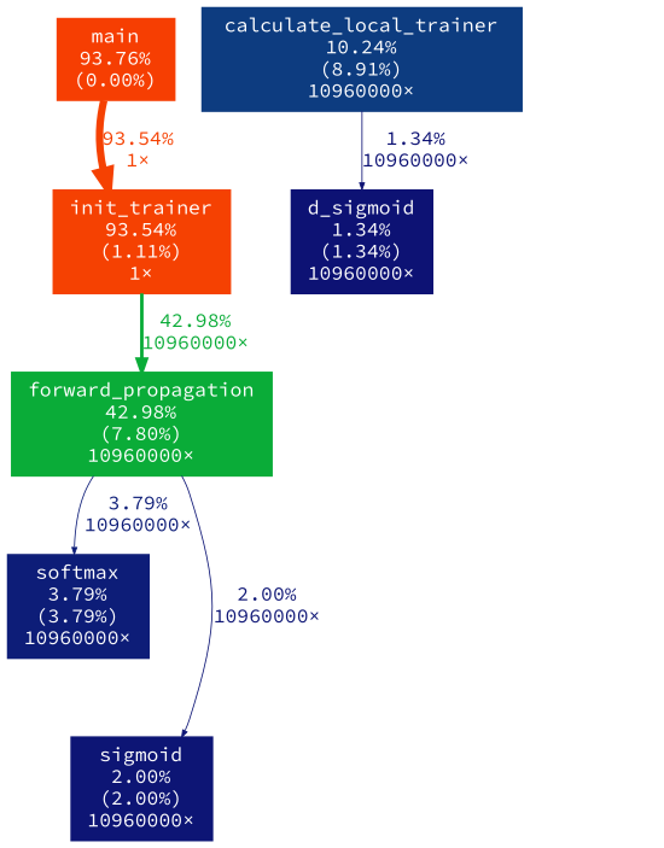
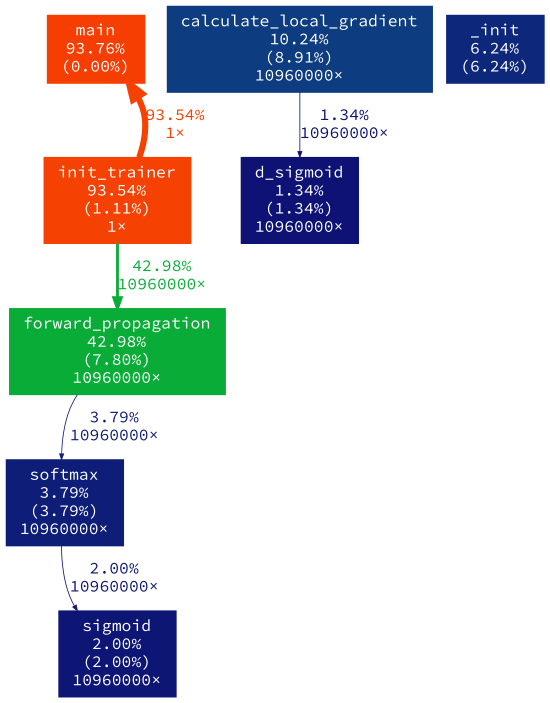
  digraph {
    fontname="Source Code Pro"
    nodesep=0.125
    ranksep=0.25
    node [fontcolor="#ffffff" fontname="Source Code Pro" fontsize=10.00 shape=box style=filled]
    edge [arrowsize=0.35 fontname="Source Code Pro" fontsize=10.00 labeldistance=0.50 penwidth=0.50]
    n1 [color="#f63e02" height=0 label="main\n93.76%\n(0.00%)" width=0]
    n2 [color="#f54102" height=0 label="init_trainer\n93.54%\n(1.11%)\n1×" width=0]
    n3 [color="#0aac38" height=0 label="forward_propagation\n42.98%\n(7.80%)\n10960000×" width=0]
    n4 [color="#0d1d78" height=0 label="softmax\n3.79%\n(3.79%)\n10960000×" width=0]
    n5 [color="#0d1575" height=0 label="sigmoid\n2.00%\n(2.00%)\n10960000×" width=0]
-   n6 [color="#0d3c80" height=0 label="calculate_local_trainer\n10.24%\n(8.91%)\n10960000×" width=0]
+   n6 [color="#0d3c80" height=0 label="calculate_local_gradient\n10.24%\n(8.91%)\n10960000×" width=0]
    n7 [color="#0d1274" height=0 label="d_sigmoid\n1.34%\n(1.34%)\n10960000×" width=0]
-   n1 -> n2 [arrowsize=0.97 color="#f54102" fontcolor="#f54102" label="93.54%\n1×" labeldistance=3.74 penwidth=3.74]
+   n8 [color="#0d287b" height=0 label="_init\n6.24%\n(6.24%)" width=0]
+   n2 -> n1 [arrowsize=0.97 color="#f54102" fontcolor="#f54102" label="93.54%\n1×" labeldistance=3.74 penwidth=3.74]
    n2 -> n3 [arrowsize=0.66 color="#0aac38" fontcolor="#0aac38" label="42.98%\n10960000×" labeldistance=1.72 penwidth=1.72]
    n3 -> n4 [color="#0d1d78" fontcolor="#0d1d78" label="3.79%\n10960000×"]
-   n3 -> n5 [color="#0d1575" fontcolor="#0d1575" label="2.00%\n10960000×"]
+   n4 -> n5 [color="#0d1575" fontcolor="#0d1575" label="2.00%\n10960000×"]
    n6 -> n7 [color="#0d1274" fontcolor="#0d1274" label="1.34%\n10960000×"]
  }
